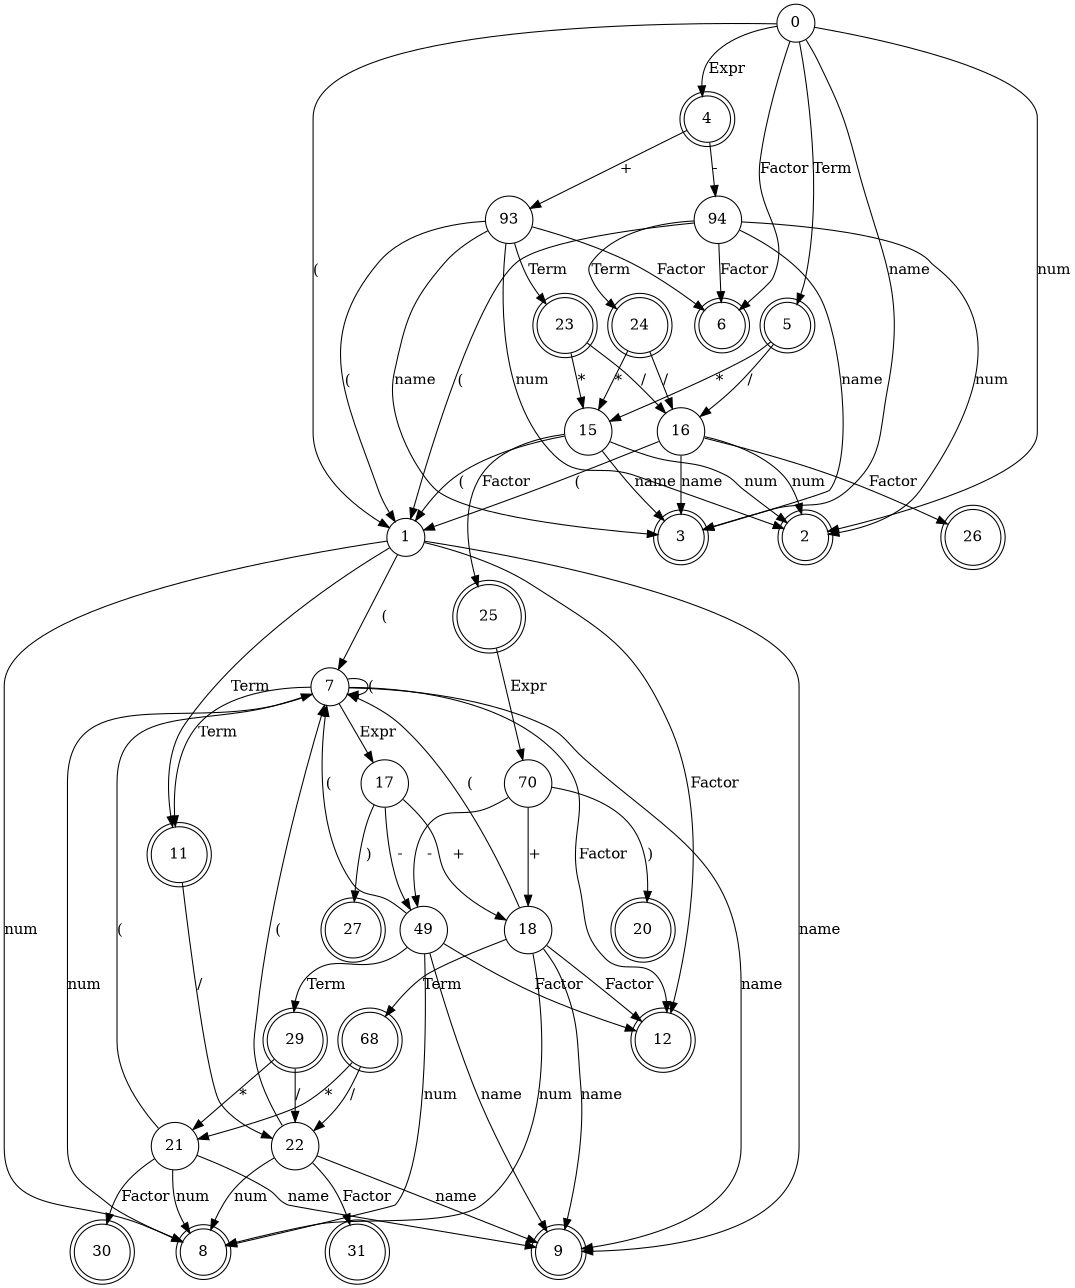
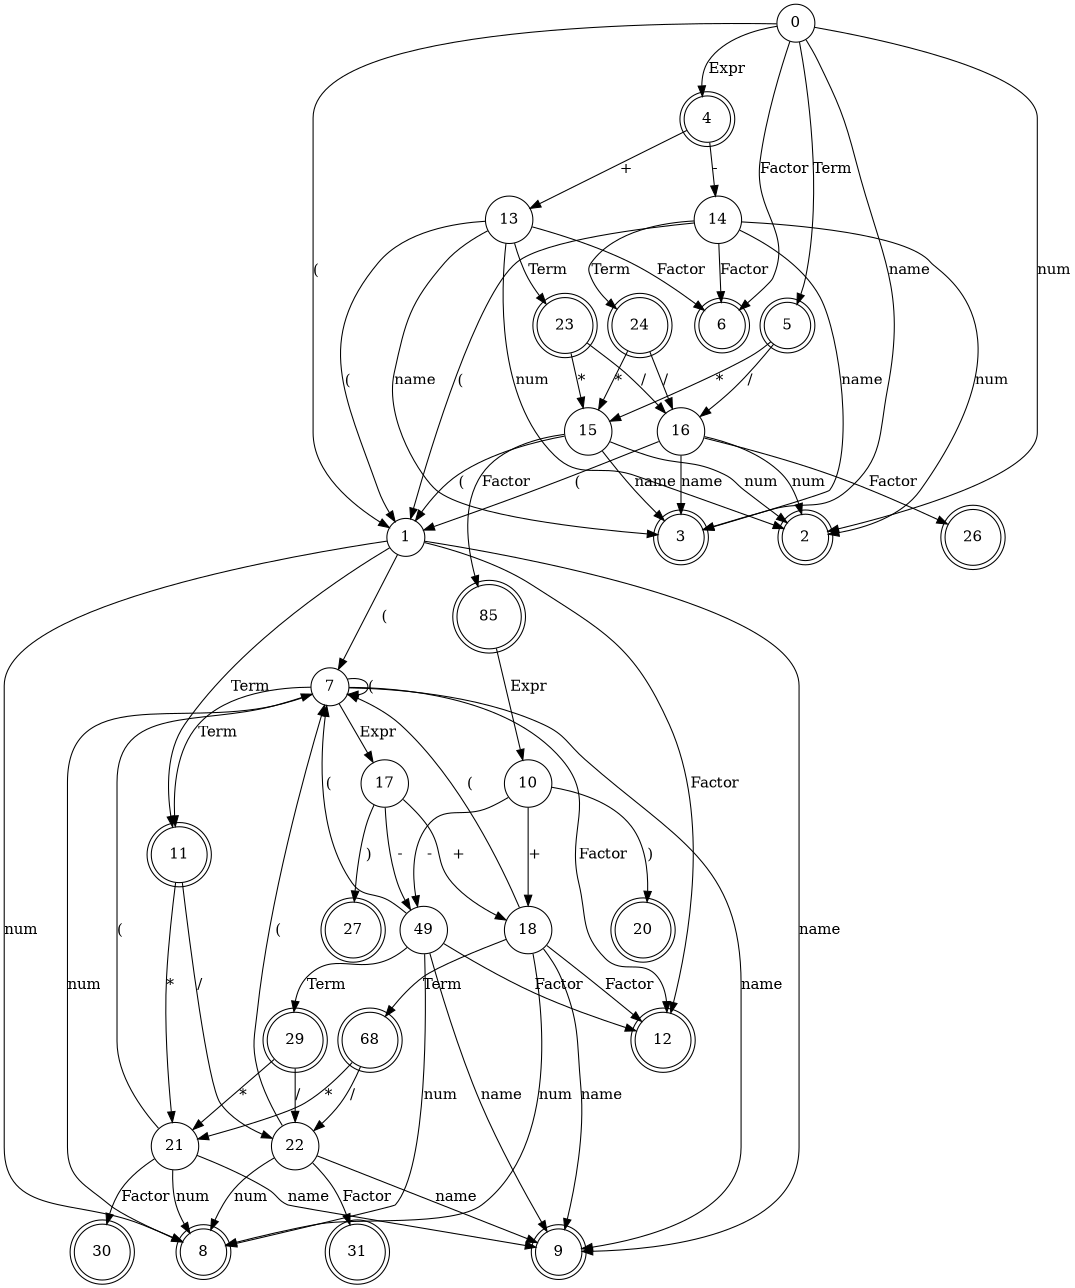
  digraph {
    fontname="DejaVu Serif"
    node [fontname="DejaVu Serif" shape=doublecircle]
    edge [fontname="DejaVu Serif"]
    n1 [label=0 shape=circle]
    n2 [label=1 shape=circle]
    n3 [label=2]
    n4 [label=3]
    n5 [label=4]
    n6 [label=5]
    n7 [label=6]
    n8 [label=7 shape=circle]
    n9 [label=8]
    n10 [label=9]
    n11 [label=11]
    n12 [label=12]
-   n13 [label=93 shape=circle]
-   n14 [label=94 shape=circle]
+   n13 [label=13 shape=circle]
+   n14 [label=14 shape=circle]
    n15 [label=15 shape=circle]
    n16 [label=16 shape=circle]
    n17 [label=17 shape=circle]
-   n18 [label=70 shape=circle]
+   n18 [label=10 shape=circle]
    n19 [label=18 shape=circle]
    n20 [label=49 shape=circle]
    n21 [label=20]
    n22 [label=21 shape=circle]
    n23 [label=22 shape=circle]
    n24 [label=23]
    n25 [label=24]
-   n26 [label=25]
+   n26 [label=85]
    n27 [label=26]
    n28 [label=27]
    n29 [label=68]
    n30 [label=29]
    n31 [label=30]
    n32 [label=31]
    n1 -> n2 [label="("]
    n1 -> n3 [label=num]
    n1 -> n4 [label=name]
    n1 -> n5 [label=Expr]
    n1 -> n6 [label=Term]
    n1 -> n7 [label=Factor]
    n2 -> n8 [label="("]
    n2 -> n9 [label=num]
    n2 -> n10 [label=name]
    n2 -> n11 [label=Term]
    n2 -> n12 [label=Factor]
    n5 -> n13 [label="+"]
    n5 -> n14 [label="-"]
    n6 -> n15 [label="*"]
    n6 -> n16 [label="/"]
    n8 -> n8 [label="("]
    n8 -> n9 [label=num]
    n8 -> n10 [label=name]
    n8 -> n11 [label=Term]
    n8 -> n12 [label=Factor]
    n8 -> n17 [label=Expr]
+   n11 -> n22 [label="*"]
    n11 -> n23 [label="/"]
    n13 -> n2 [label="("]
    n13 -> n3 [label=num]
    n13 -> n4 [label=name]
    n13 -> n7 [label=Factor]
    n13 -> n24 [label=Term]
    n14 -> n2 [label="("]
    n14 -> n3 [label=num]
    n14 -> n4 [label=name]
    n14 -> n7 [label=Factor]
    n14 -> n25 [label=Term]
    n15 -> n2 [label="("]
    n15 -> n3 [label=num]
    n15 -> n4 [label=name]
    n15 -> n26 [label=Factor]
    n16 -> n2 [label="("]
    n16 -> n3 [label=num]
    n16 -> n4 [label=name]
    n16 -> n27 [label=Factor]
    n17 -> n19 [label="+"]
    n17 -> n20 [label="-"]
    n17 -> n28 [label=")"]
    n18 -> n19 [label="+"]
    n18 -> n20 [label="-"]
    n18 -> n21 [label=")"]
    n19 -> n8 [label="("]
    n19 -> n9 [label=num]
    n19 -> n10 [label=name]
    n19 -> n12 [label=Factor]
    n19 -> n29 [label=Term]
    n20 -> n8 [label="("]
    n20 -> n9 [label=num]
    n20 -> n10 [label=name]
    n20 -> n12 [label=Factor]
    n20 -> n30 [label=Term]
    n22 -> n8 [label="("]
    n22 -> n9 [label=num]
    n22 -> n10 [label=name]
    n22 -> n31 [label=Factor]
    n23 -> n8 [label="("]
    n23 -> n9 [label=num]
    n23 -> n10 [label=name]
    n23 -> n32 [label=Factor]
    n24 -> n15 [label="*"]
    n24 -> n16 [label="/"]
    n25 -> n15 [label="*"]
    n25 -> n16 [label="/"]
    n26 -> n18 [label=Expr]
    n29 -> n22 [label="*"]
    n29 -> n23 [label="/"]
    n30 -> n22 [label="*"]
    n30 -> n23 [label="/"]
  }
